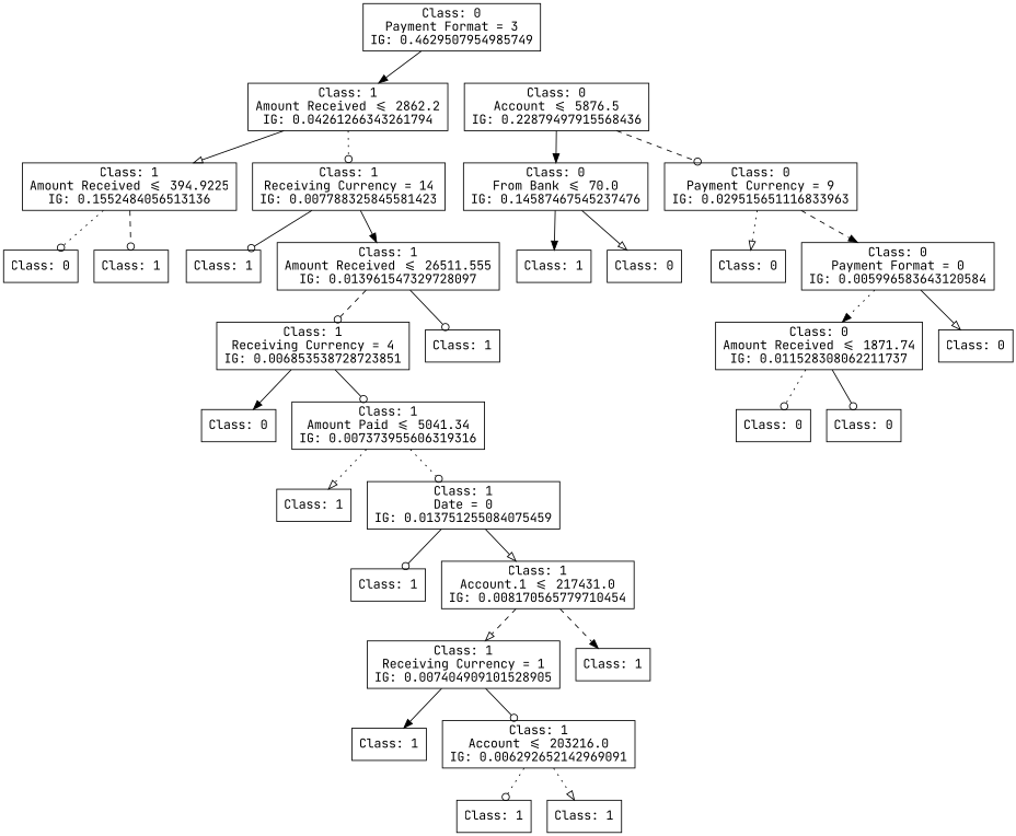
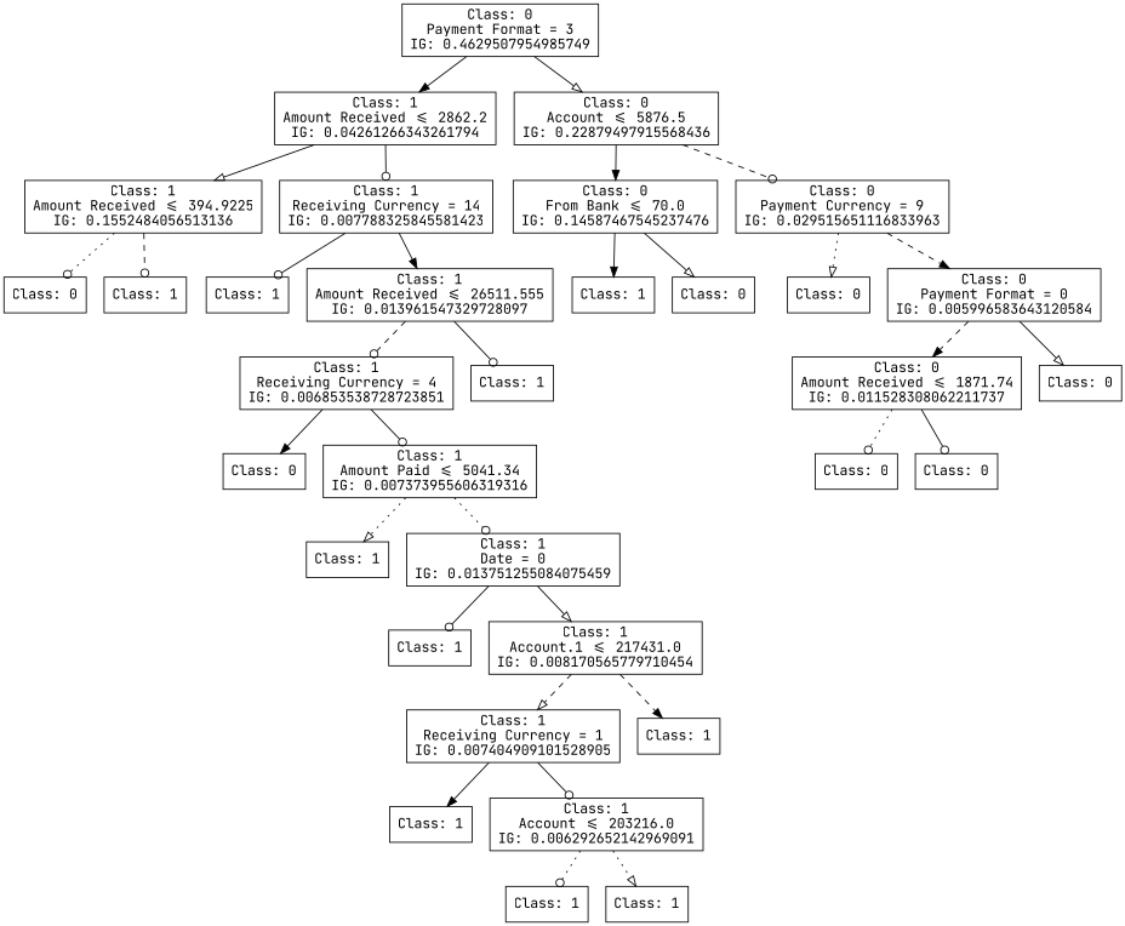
  digraph {
    fontname="JetBrains Mono"
    rankdir=TD
    node [fontname="JetBrains Mono" shape=box]
    edge [arrowhead=odot fontname="JetBrains Mono" style=solid]
    n1 [label="Class: 0\nPayment Format = 3\nIG: 0.4629507954985749"]
    n2 [label="Class: 1\nAmount Received <= 2862.2\nIG: 0.04261266343261794"]
    n3 [label="Class: 0\nAccount <= 5876.5\nIG: 0.22879497915568436"]
    n4 [label="Class: 1\nAmount Received <= 394.9225\nIG: 0.1552484056513136"]
    n5 [label="Class: 1\nReceiving Currency = 14\nIG: 0.007788325845581423"]
    n6 [label="Class: 0\nFrom Bank <= 70.0\nIG: 0.14587467545237476"]
    n7 [label="Class: 0\nPayment Currency = 9\nIG: 0.029515651116833963"]
    n8 [label="Class: 0\n"]
    n9 [label="Class: 1\n"]
    n10 [label="Class: 1\n"]
    n11 [label="Class: 1\nAmount Received <= 26511.555\nIG: 0.013961547329728097"]
    n12 [label="Class: 1\nReceiving Currency = 4\nIG: 0.006853538728723851"]
    n13 [label="Class: 1\n"]
    n14 [label="Class: 0\n"]
    n15 [label="Class: 1\nAmount Paid <= 5041.34\nIG: 0.007373955606319316"]
    n16 [label="Class: 1\n"]
    n17 [label="Class: 1\nDate = 0\nIG: 0.013751255084075459"]
    n18 [label="Class: 1\n"]
    n19 [label="Class: 1\nAccount.1 <= 217431.0\nIG: 0.008170565779710454"]
    n20 [label="Class: 1\nReceiving Currency = 1\nIG: 0.007404909101528905"]
    n21 [label="Class: 1\n"]
    n22 [label="Class: 1\n"]
    n23 [label="Class: 1\nAccount <= 203216.0\nIG: 0.006292652142969091"]
    n24 [label="Class: 1\n"]
    n25 [label="Class: 1\n"]
    n26 [label="Class: 1\n"]
    n27 [label="Class: 0\n"]
    n28 [label="Class: 0\n"]
    n29 [label="Class: 0\nPayment Format = 0\nIG: 0.005996583643120584"]
    n30 [label="Class: 0\nAmount Received <= 1871.74\nIG: 0.011528308062211737"]
    n31 [label="Class: 0\n"]
    n32 [label="Class: 0\n"]
    n33 [label="Class: 0\n"]
    n1 -> n2 [arrowhead=normal]
+   n1 -> n3 [arrowhead=onormal]
    n2 -> n4 [arrowhead=onormal]
-   n2 -> n5 [style=dotted]
+   n2 -> n5
    n3 -> n6 [arrowhead=normal]
    n3 -> n7 [style=dashed]
    n4 -> n8 [style=dotted]
    n4 -> n9 [style=dashed]
    n5 -> n10
    n5 -> n11 [arrowhead=normal]
    n6 -> n26 [arrowhead=normal]
    n6 -> n27 [arrowhead=onormal]
    n7 -> n28 [arrowhead=onormal style=dotted]
    n7 -> n29 [arrowhead=normal style=dashed]
    n11 -> n12 [style=dashed]
    n11 -> n13
    n12 -> n14 [arrowhead=normal]
    n12 -> n15
    n15 -> n16 [arrowhead=onormal style=dotted]
    n15 -> n17 [style=dotted]
    n17 -> n18
    n17 -> n19 [arrowhead=onormal]
    n19 -> n20 [arrowhead=onormal style=dashed]
    n19 -> n21 [arrowhead=normal style=dashed]
    n20 -> n22 [arrowhead=normal]
    n20 -> n23
    n23 -> n24 [style=dotted]
    n23 -> n25 [arrowhead=onormal style=dotted]
-   n29 -> n30 [arrowhead=normal style=dotted]
+   n29 -> n30 [arrowhead=normal style=dashed]
    n29 -> n31 [arrowhead=onormal]
    n30 -> n32 [style=dotted]
    n30 -> n33
  }
